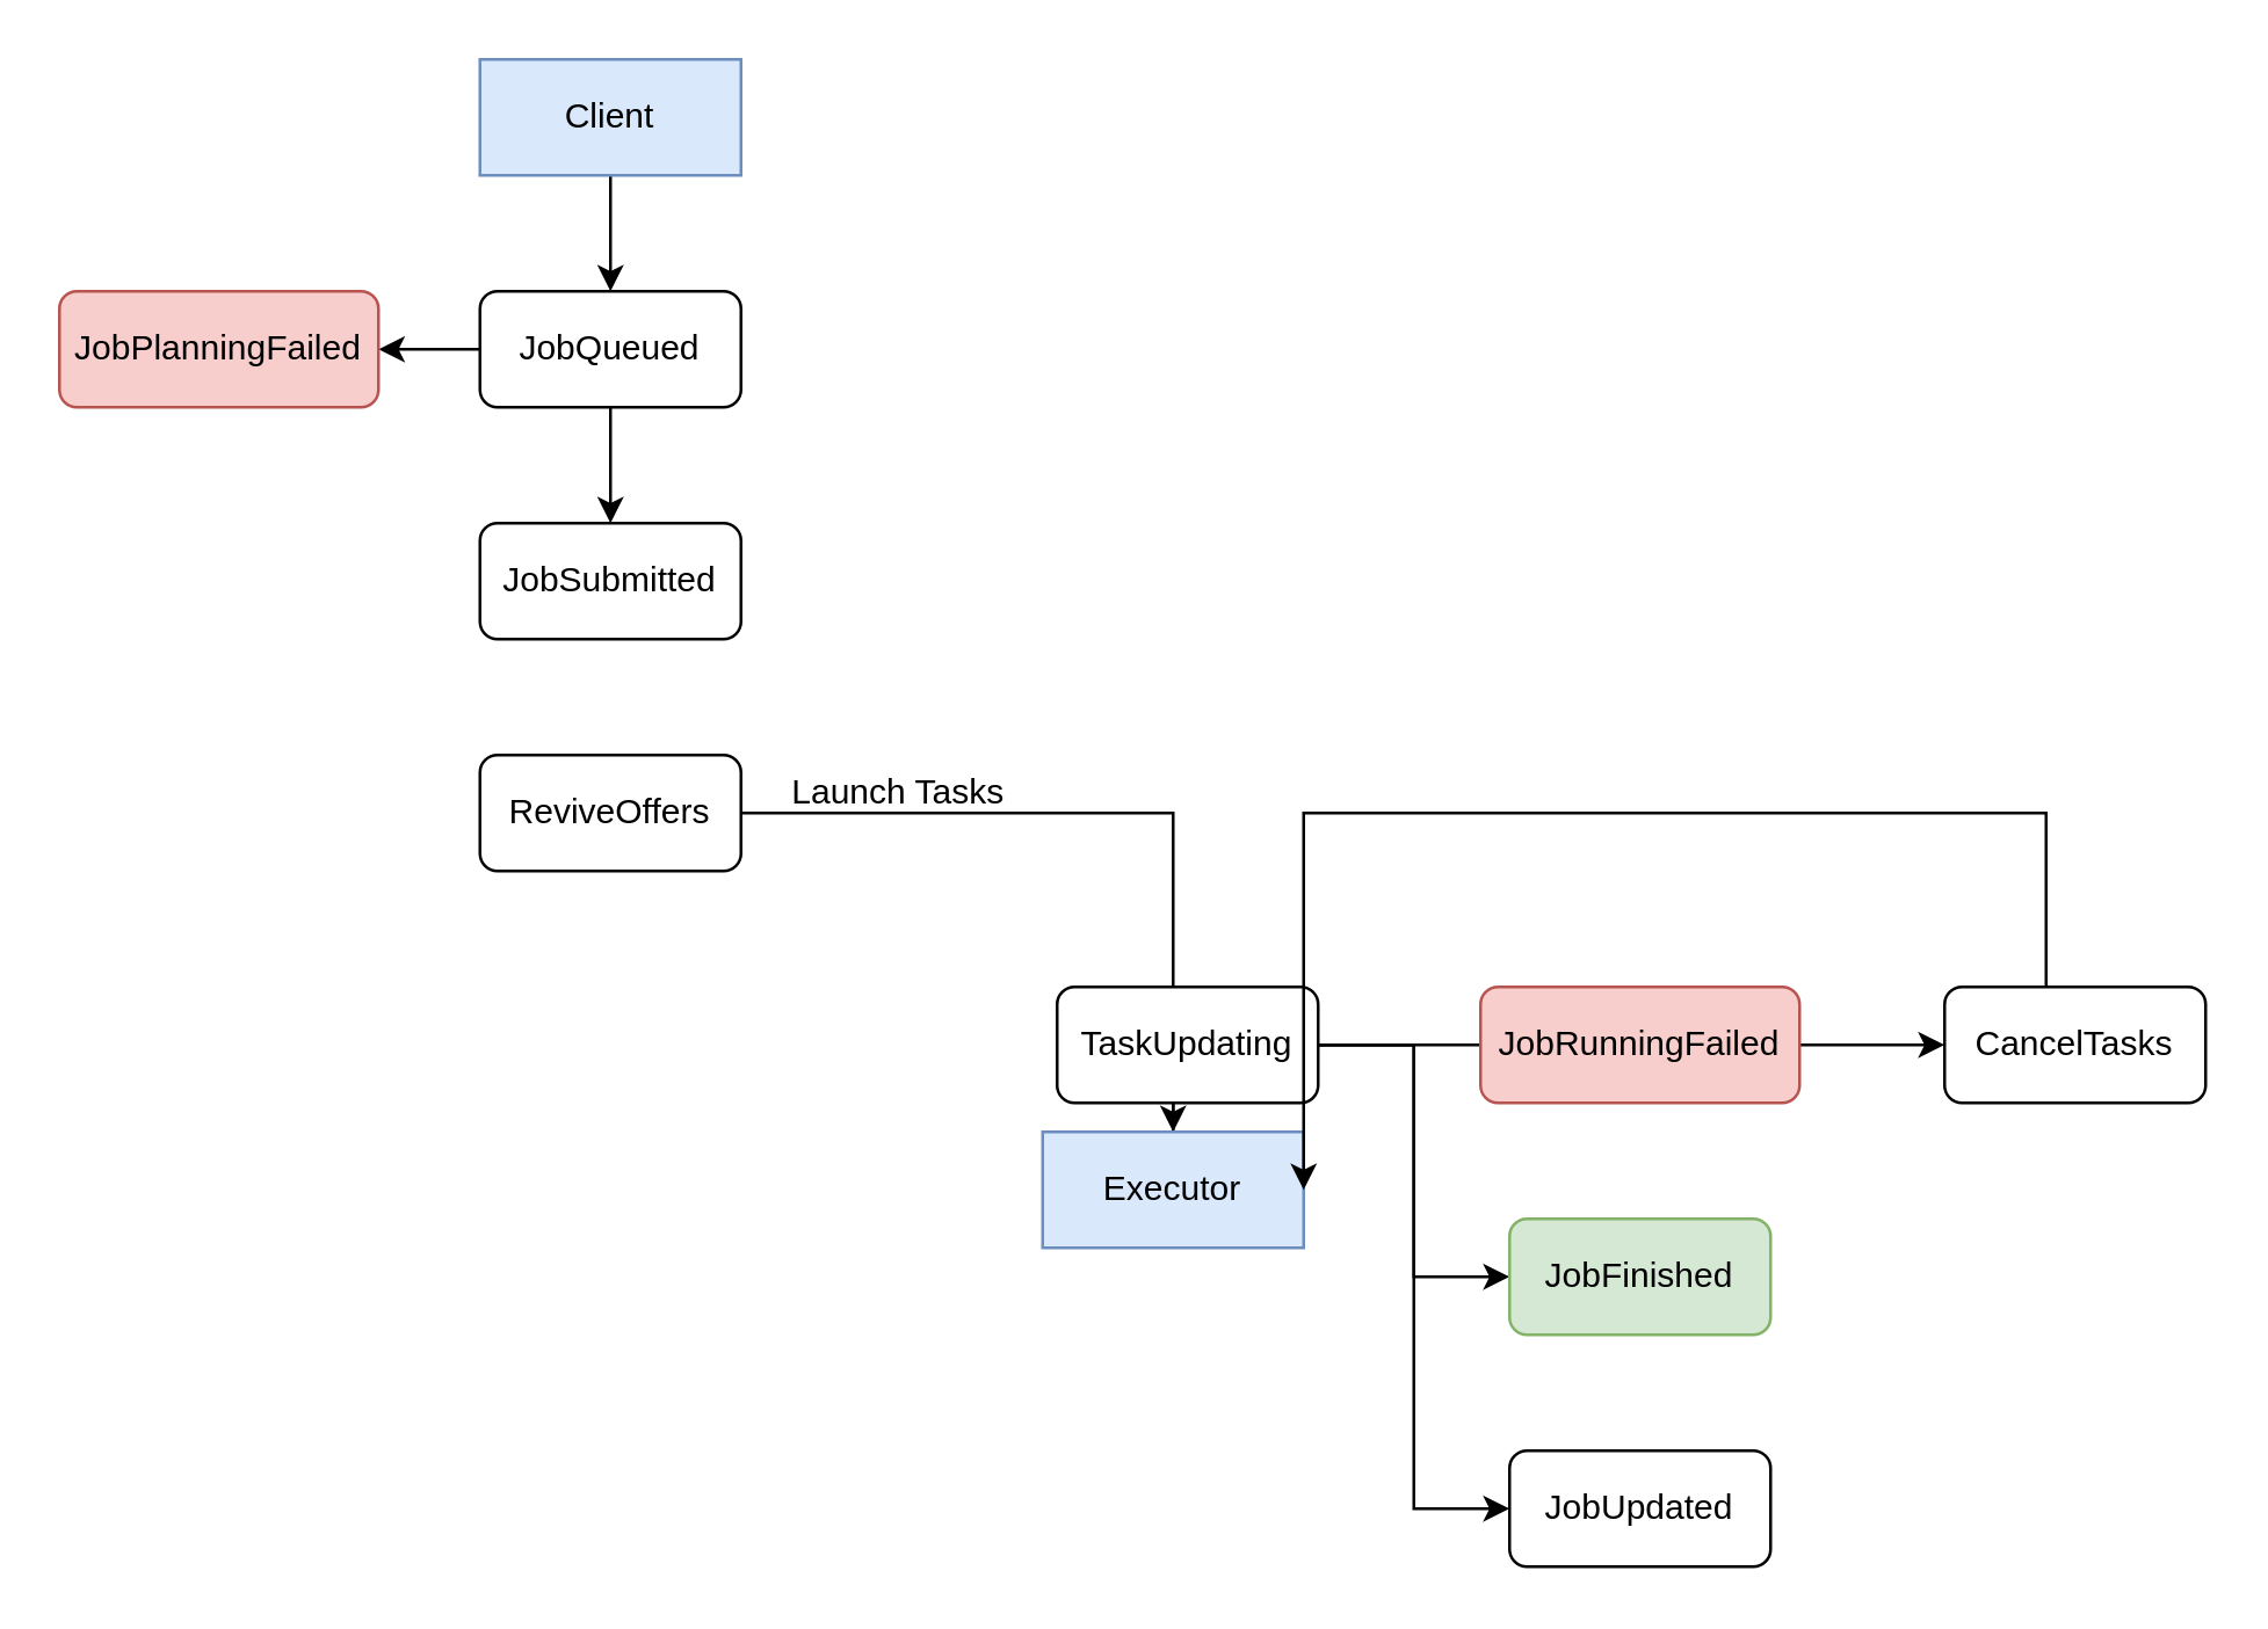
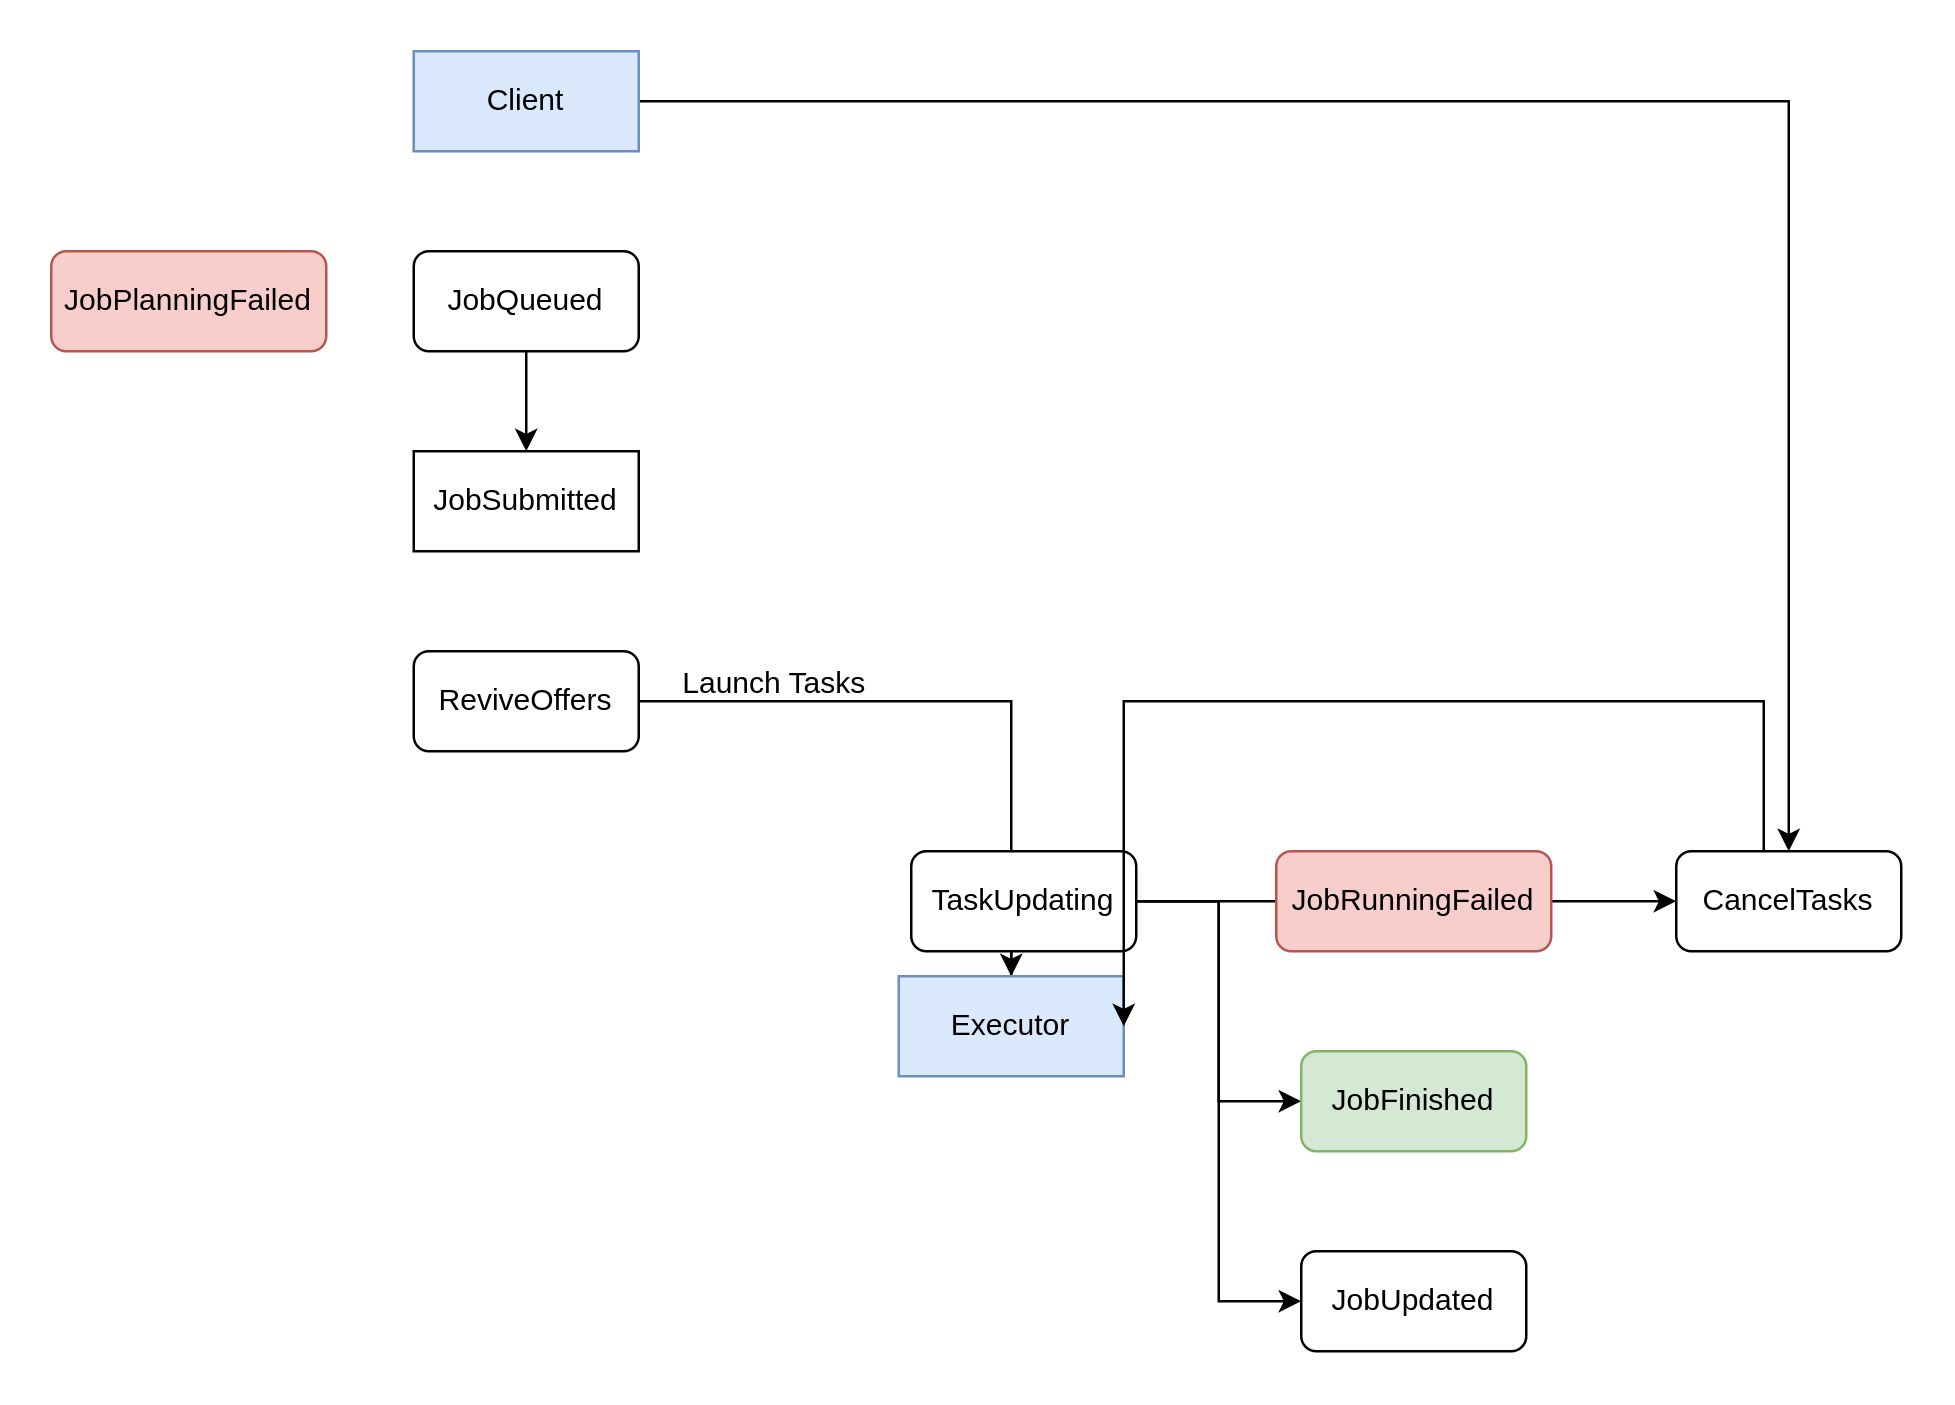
  <mxCell id="0" />
  <mxCell id="1" parent="0" />
- <mxCell id="2" value="" style="edgeStyle=orthogonalEdgeStyle;rounded=0;orthogonalLoop=1;jettySize=auto;html=1;" parent="1" source="3" target="5" edge="1"><mxGeometry relative="1" as="geometry" /></mxCell>
+ <mxCell id="2" value="" style="edgeStyle=orthogonalEdgeStyle;rounded=0;orthogonalLoop=1;jettySize=auto;html=1;" parent="1" source="3" target="21" edge="1"><mxGeometry relative="1" as="geometry" /></mxCell>
  <mxCell id="3" value="Client" style="rounded=0;whiteSpace=wrap;html=1;fillColor=#dae8fc;strokeColor=#6c8ebf;" parent="1" vertex="1"><mxGeometry x="165" y="20" width="90" height="40" as="geometry" /></mxCell>
  <mxCell id="4" value="" style="edgeStyle=orthogonalEdgeStyle;rounded=0;orthogonalLoop=1;jettySize=auto;html=1;" parent="1" source="5" target="7" edge="1"><mxGeometry relative="1" as="geometry" /></mxCell>
  <mxCell id="5" value="JobQueued" style="rounded=1;whiteSpace=wrap;html=1;" parent="1" vertex="1"><mxGeometry x="165" y="100" width="90" height="40" as="geometry" /></mxCell>
- <mxCell id="6" value="" style="edgeStyle=orthogonalEdgeStyle;rounded=0;orthogonalLoop=1;jettySize=auto;html=1;exitX=0;exitY=0.5;exitDx=0;exitDy=0;" parent="1" source="5" target="10" edge="1"><mxGeometry relative="1" as="geometry" /></mxCell>
- <mxCell id="7" value="JobSubmitted" style="rounded=1;whiteSpace=wrap;html=1;" parent="1" vertex="1"><mxGeometry x="165" y="180" width="90" height="40" as="geometry" /></mxCell>
+ <mxCell id="7" value="JobSubmitted" style="whiteSpace=wrap;html=1;rounded=0;" parent="1" vertex="1"><mxGeometry x="165" y="180" width="90" height="40" as="geometry" /></mxCell>
  <mxCell id="8" value="" style="edgeStyle=orthogonalEdgeStyle;rounded=0;orthogonalLoop=1;jettySize=auto;html=1;" parent="1" source="9" target="12" edge="1"><mxGeometry relative="1" as="geometry" /></mxCell>
  <mxCell id="9" value="ReviveOffers" style="rounded=1;whiteSpace=wrap;html=1;" parent="1" vertex="1"><mxGeometry x="165" y="260" width="90" height="40" as="geometry" /></mxCell>
  <mxCell id="10" value="JobPlanningFailed" style="rounded=1;whiteSpace=wrap;html=1;fillColor=#f8cecc;strokeColor=#b85450;" parent="1" vertex="1"><mxGeometry x="20" y="100" width="110" height="40" as="geometry" /></mxCell>
  <mxCell id="11" value="" style="edgeStyle=orthogonalEdgeStyle;rounded=0;orthogonalLoop=1;jettySize=auto;html=1;" parent="1" source="12" target="17" edge="1"><mxGeometry relative="1" as="geometry" /></mxCell>
  <mxCell id="12" value="Executor" style="rounded=0;whiteSpace=wrap;html=1;fillColor=#dae8fc;strokeColor=#6c8ebf;" parent="1" vertex="1"><mxGeometry x="359" y="390" width="90" height="40" as="geometry" /></mxCell>
  <mxCell id="13" value="Launch Tasks" style="text;html=1;align=center;verticalAlign=middle;resizable=0;points=[];autosize=1;strokeColor=none;fillColor=none;" parent="1" vertex="1"><mxGeometry x="259" y="258" width="100" height="30" as="geometry" /></mxCell>
  <mxCell id="14" style="edgeStyle=orthogonalEdgeStyle;rounded=0;orthogonalLoop=1;jettySize=auto;html=1;entryX=0;entryY=0.5;entryDx=0;entryDy=0;" parent="1" source="17" target="19" edge="1"><mxGeometry relative="1" as="geometry" /></mxCell>
  <mxCell id="15" style="edgeStyle=orthogonalEdgeStyle;rounded=0;orthogonalLoop=1;jettySize=auto;html=1;entryX=0;entryY=0.5;entryDx=0;entryDy=0;" parent="1" source="17" target="21" edge="1"><mxGeometry relative="1" as="geometry" /></mxCell>
  <mxCell id="16" style="edgeStyle=orthogonalEdgeStyle;rounded=0;orthogonalLoop=1;jettySize=auto;html=1;entryX=0;entryY=0.5;entryDx=0;entryDy=0;" parent="1" source="17" target="22" edge="1"><mxGeometry relative="1" as="geometry" /></mxCell>
  <mxCell id="17" value="TaskUpdating" style="rounded=1;whiteSpace=wrap;html=1;" parent="1" vertex="1"><mxGeometry x="364" y="340" width="90" height="40" as="geometry" /></mxCell>
  <mxCell id="18" value="JobRunningFailed" style="rounded=1;whiteSpace=wrap;html=1;fillColor=#f8cecc;strokeColor=#b85450;" parent="1" vertex="1"><mxGeometry x="510" y="340" width="110" height="40" as="geometry" /></mxCell>
  <mxCell id="19" value="JobFinished" style="rounded=1;whiteSpace=wrap;html=1;fillColor=#d5e8d4;strokeColor=#82b366;" parent="1" vertex="1"><mxGeometry x="520" y="420" width="90" height="40" as="geometry" /></mxCell>
  <mxCell id="20" style="edgeStyle=orthogonalEdgeStyle;rounded=0;orthogonalLoop=1;jettySize=auto;html=1;entryX=1;entryY=0.5;entryDx=0;entryDy=0;" parent="1" source="21" target="12" edge="1"><mxGeometry relative="1" as="geometry"><mxPoint x="570" y="280" as="targetPoint" /><Array as="points"><mxPoint x="705" y="280" /></Array></mxGeometry></mxCell>
  <mxCell id="21" value="CancelTasks" style="rounded=1;whiteSpace=wrap;html=1;" parent="1" vertex="1"><mxGeometry x="670" y="340" width="90" height="40" as="geometry" /></mxCell>
  <mxCell id="22" value="JobUpdated" style="rounded=1;whiteSpace=wrap;html=1;" parent="1" vertex="1"><mxGeometry x="520" y="500" width="90" height="40" as="geometry" /></mxCell>
